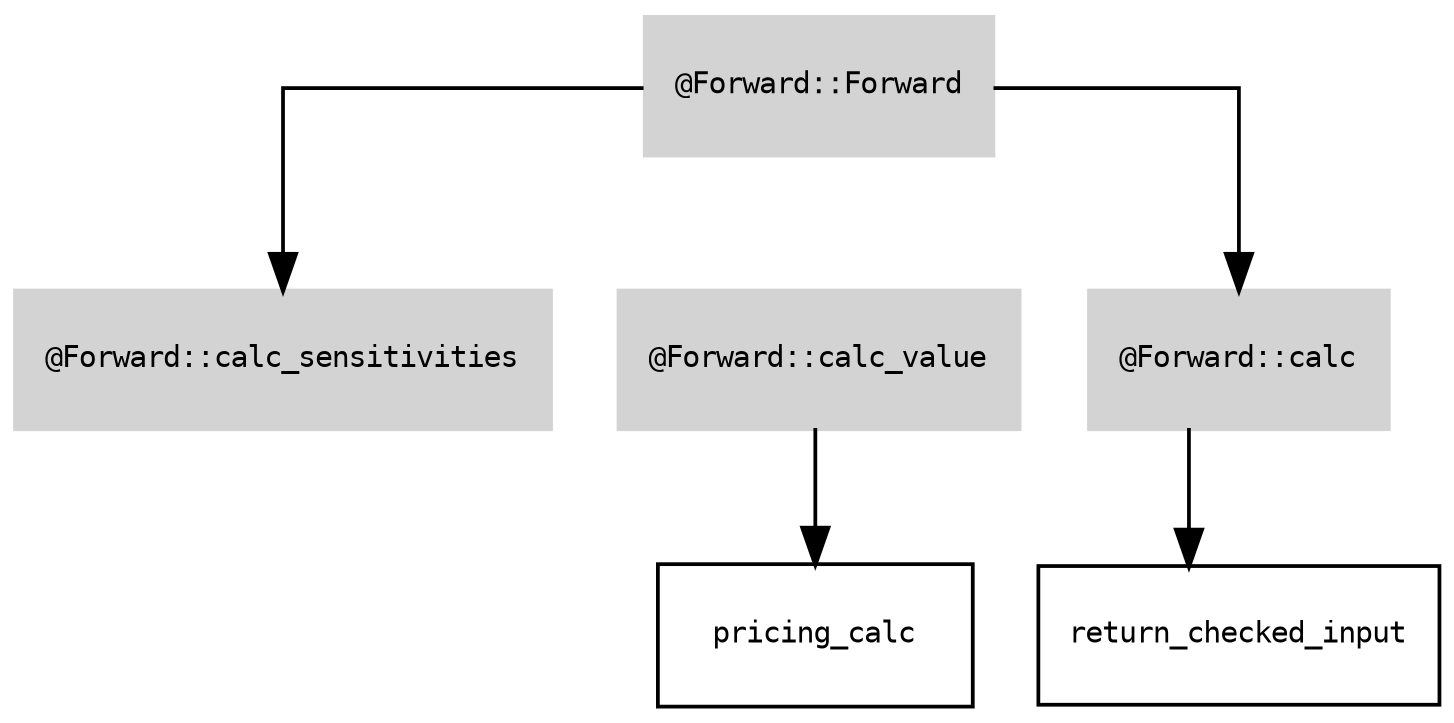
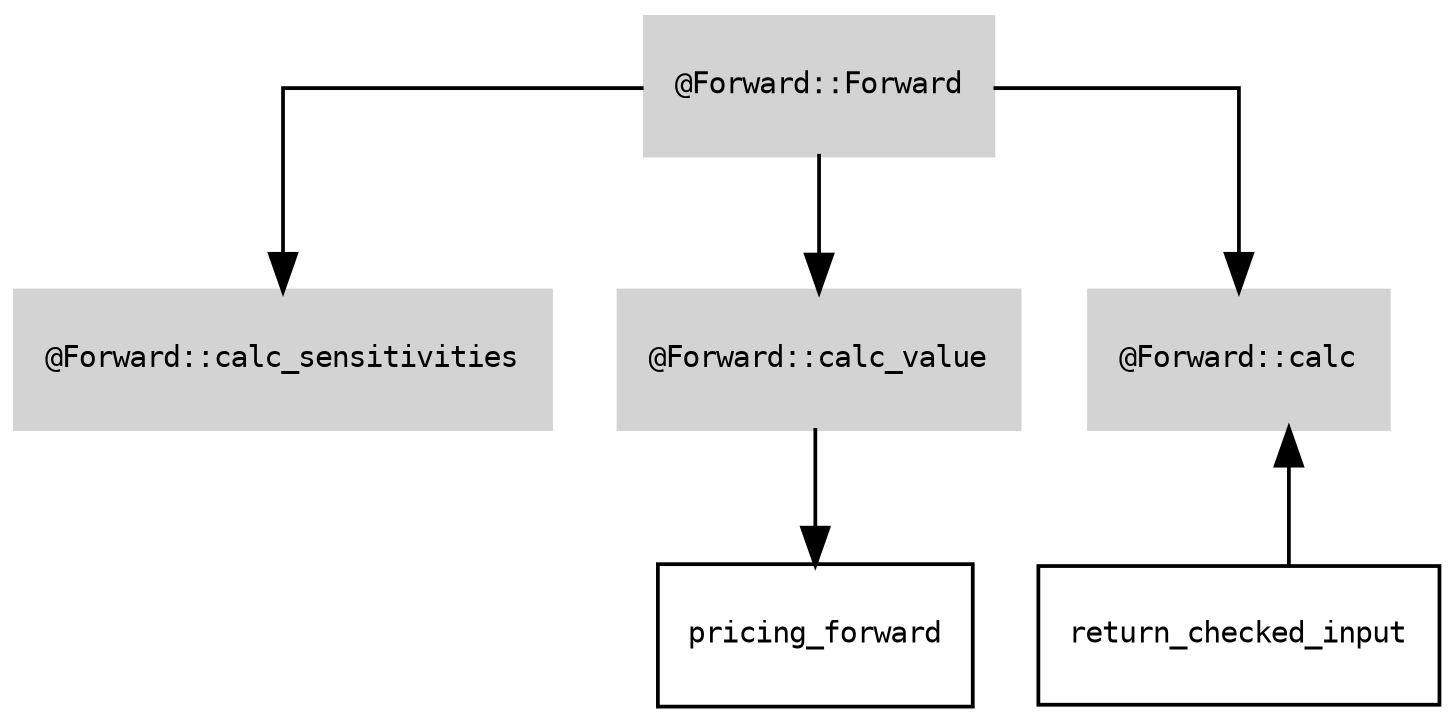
  digraph {
    fontname="DejaVu Sans Mono"
    fontsize=8
    rankdir=TB
    splines=ortho
    node [color=lightgrey fontname="DejaVu Sans Mono" fontsize=8 shape=record style=filled]
    edge [fontname="DejaVu Sans Mono" fontsize=8]
    "@Forward::Forward"
    "@Forward::calc_sensitivities"
    "@Forward::calc_value"
    n4 [label="@Forward::calc"]
-   pricing_forward [label=pricing_calc color="" style=""]
+   pricing_forward [color="" style=""]
    return_checked_input [color="" style=""]
    subgraph sub_1 {
      label="@Forward"
      style=filled
      "@Forward::Forward"
      "@Forward::calc_sensitivities"
      "@Forward::calc_value"
      n4
    }
    "@Forward::Forward" -> "@Forward::calc_sensitivities"
+   "@Forward::Forward" -> "@Forward::calc_value"
    "@Forward::Forward" -> n4
    "@Forward::calc_value" -> pricing_forward
-   n4 -> return_checked_input
+   return_checked_input -> n4
  }
